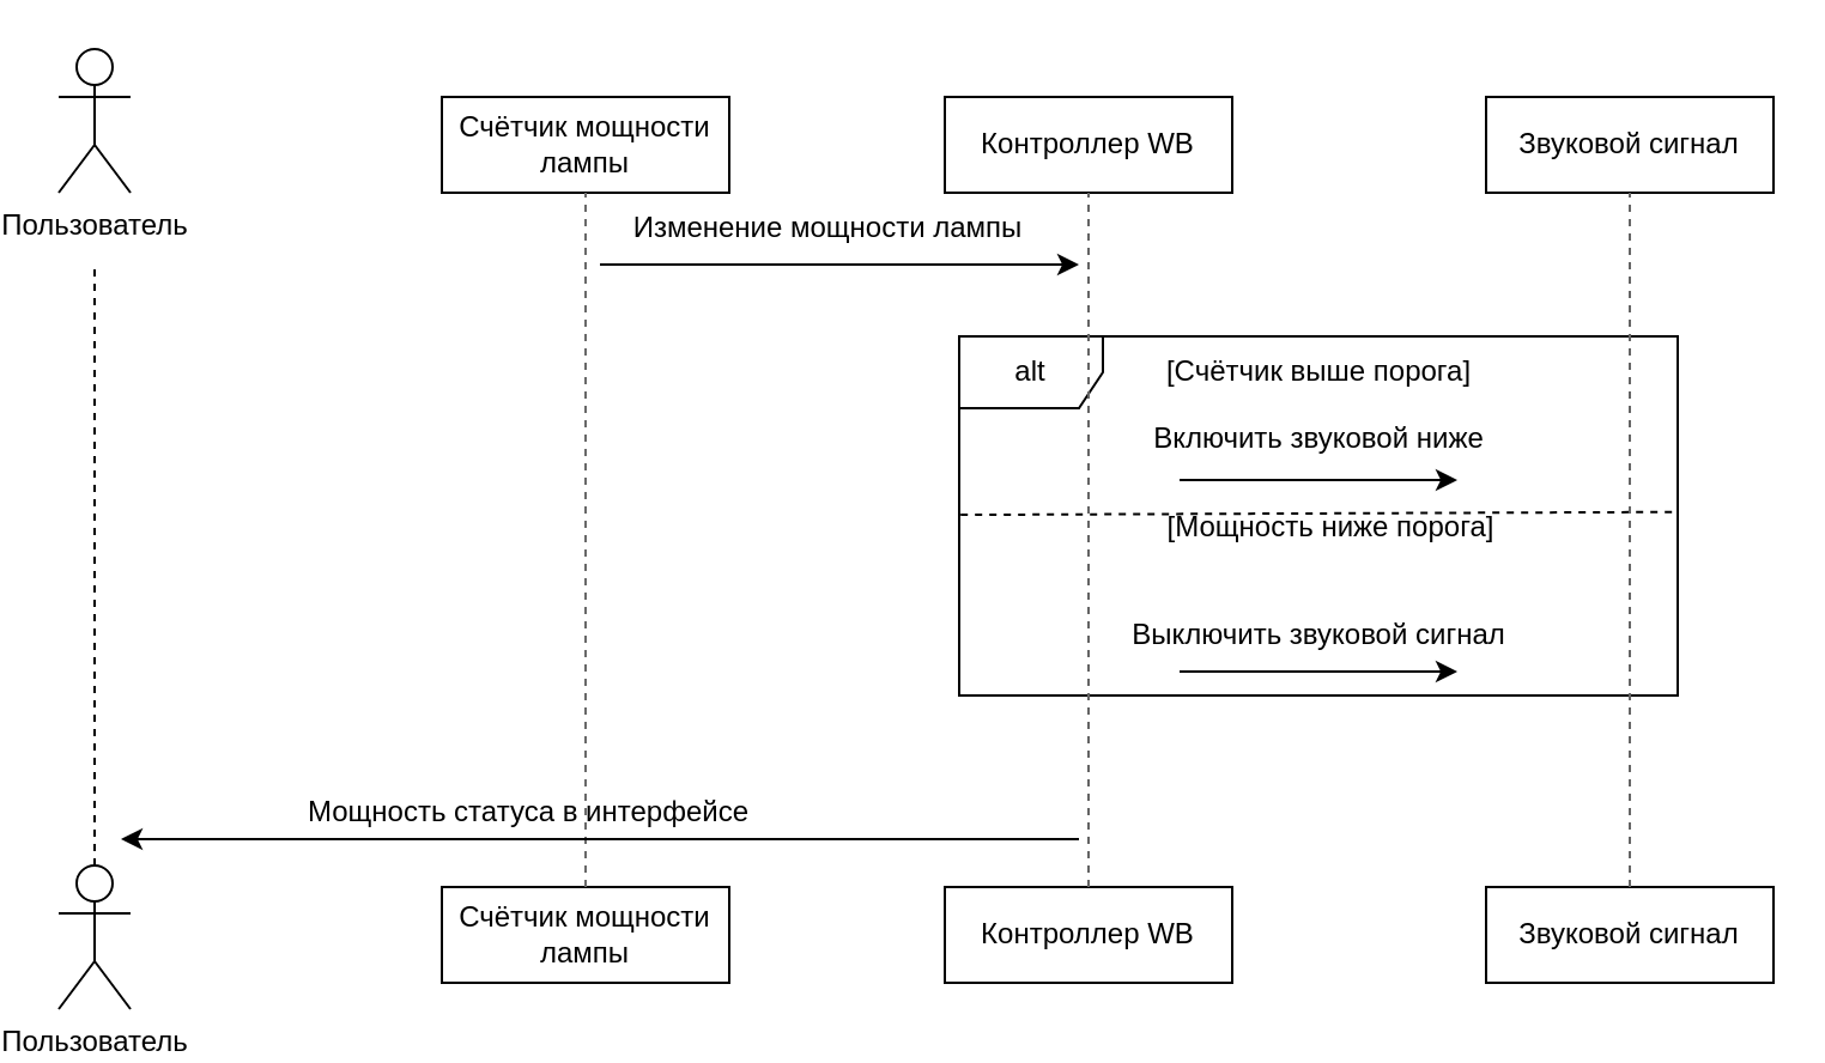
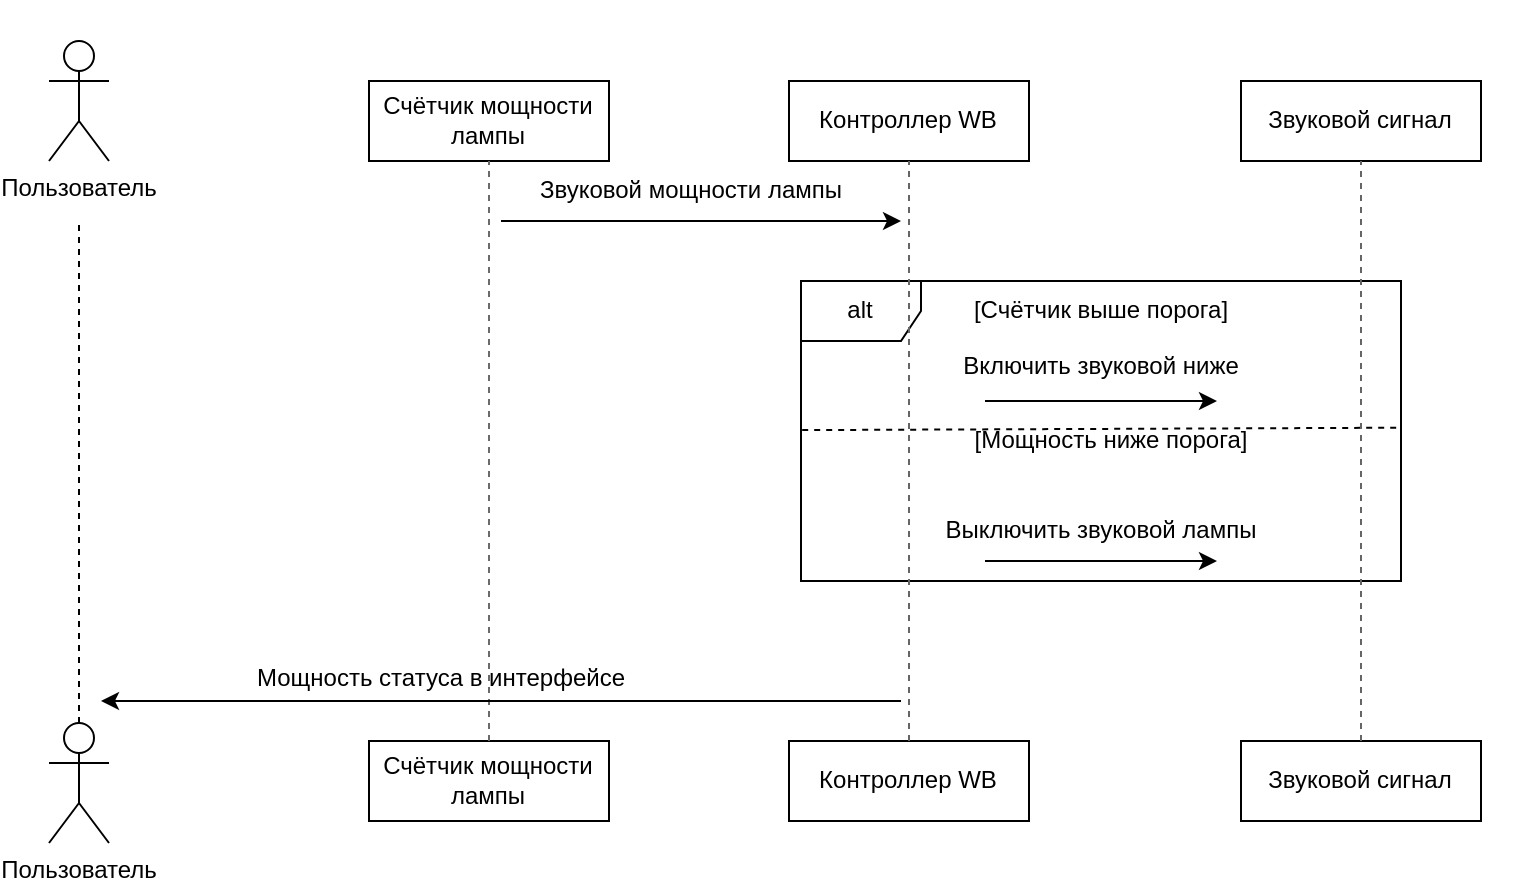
  <mxCell id="0" />
  <mxCell id="1" parent="0" />
  <mxCell id="2" value="&lt;div&gt;Пользователь&lt;/div&gt;&lt;div&gt;&lt;br&gt;&lt;/div&gt;" style="shape=umlActor;verticalLabelPosition=bottom;verticalAlign=top;html=1;" vertex="1" parent="1"><mxGeometry x="20" y="20" width="30" height="60" as="geometry" /></mxCell>
  <mxCell id="3" value="&lt;div&gt;Пользователь&lt;/div&gt;" style="shape=umlActor;verticalLabelPosition=bottom;verticalAlign=top;html=1;" vertex="1" parent="1"><mxGeometry x="20" y="361" width="30" height="60" as="geometry" /></mxCell>
  <mxCell id="4" value="" style="endArrow=none;dashed=1;html=1;rounded=0;exitX=0.5;exitY=0;exitDx=0;exitDy=0;exitPerimeter=0;" edge="1" parent="1" source="3"><mxGeometry width="50" height="50" relative="1" as="geometry"><mxPoint x="-80" y="220" as="sourcePoint" /><mxPoint x="35" y="110" as="targetPoint" /></mxGeometry></mxCell>
  <mxCell id="5" value="Счётчик мощности лампы" style="rounded=0;whiteSpace=wrap;html=1;" vertex="1" parent="1"><mxGeometry x="180" y="40" width="120" height="40" as="geometry" /></mxCell>
  <mxCell id="6" value="Контроллер WB" style="rounded=0;whiteSpace=wrap;html=1;" vertex="1" parent="1"><mxGeometry x="390" y="40" width="120" height="40" as="geometry" /></mxCell>
  <mxCell id="7" value="Звуковой сигнал" style="rounded=0;whiteSpace=wrap;html=1;" vertex="1" parent="1"><mxGeometry x="616" y="40" width="120" height="40" as="geometry" /></mxCell>
  <mxCell id="8" value="Счётчик мощности лампы" style="rounded=0;whiteSpace=wrap;html=1;" vertex="1" parent="1"><mxGeometry x="180" y="370" width="120" height="40" as="geometry" /></mxCell>
  <mxCell id="9" value="Контроллер WB" style="rounded=0;whiteSpace=wrap;html=1;" vertex="1" parent="1"><mxGeometry x="390" y="370" width="120" height="40" as="geometry" /></mxCell>
  <mxCell id="10" value="Звуковой сигнал" style="rounded=0;whiteSpace=wrap;html=1;" vertex="1" parent="1"><mxGeometry x="616" y="370" width="120" height="40" as="geometry" /></mxCell>
  <mxCell id="11" value="alt" style="shape=umlFrame;whiteSpace=wrap;html=1;pointerEvents=0;" vertex="1" parent="1"><mxGeometry x="396" y="140" width="300" height="150" as="geometry" /></mxCell>
  <mxCell id="12" value="" style="endArrow=none;dashed=1;html=1;rounded=0;exitX=0.002;exitY=0.497;exitDx=0;exitDy=0;exitPerimeter=0;entryX=1.002;entryY=0.489;entryDx=0;entryDy=0;entryPerimeter=0;" edge="1" parent="1" source="11" target="11"><mxGeometry width="50" height="50" relative="1" as="geometry"><mxPoint x="416" y="220" as="sourcePoint" /><mxPoint x="466" y="170" as="targetPoint" /></mxGeometry></mxCell>
  <mxCell id="13" value="[Счётчик выше порога]" style="text;html=1;align=center;verticalAlign=middle;resizable=0;points=[];autosize=1;strokeColor=none;fillColor=none;" vertex="1" parent="1"><mxGeometry x="466" y="140" width="160" height="30" as="geometry" /></mxCell>
  <mxCell id="14" value="[Мощность ниже порога]" style="text;html=1;align=center;verticalAlign=middle;resizable=0;points=[];autosize=1;strokeColor=none;fillColor=none;" vertex="1" parent="1"><mxGeometry x="471" y="205" width="160" height="30" as="geometry" /></mxCell>
  <mxCell id="15" value="" style="endArrow=classic;html=1;rounded=0;" edge="1" parent="1"><mxGeometry width="50" height="50" relative="1" as="geometry"><mxPoint x="488" y="200" as="sourcePoint" /><mxPoint x="604" y="200" as="targetPoint" /></mxGeometry></mxCell>
  <mxCell id="16" value="" style="endArrow=classic;html=1;rounded=0;" edge="1" parent="1"><mxGeometry width="50" height="50" relative="1" as="geometry"><mxPoint x="488" y="280" as="sourcePoint" /><mxPoint x="604" y="280" as="targetPoint" /></mxGeometry></mxCell>
  <mxCell id="17" value="Включить звуковой ниже" style="text;html=1;align=center;verticalAlign=middle;resizable=0;points=[];autosize=1;strokeColor=none;fillColor=none;" vertex="1" parent="1"><mxGeometry x="461" y="168" width="170" height="30" as="geometry" /></mxCell>
- <mxCell id="18" value="Выключить звуковой сигнал" style="text;html=1;align=center;verticalAlign=middle;resizable=0;points=[];autosize=1;strokeColor=none;fillColor=none;" vertex="1" parent="1"><mxGeometry x="456" y="250" width="180" height="30" as="geometry" /></mxCell>
+ <mxCell id="18" value="Выключить звуковой лампы" style="text;html=1;align=center;verticalAlign=middle;resizable=0;points=[];autosize=1;strokeColor=none;fillColor=none;" vertex="1" parent="1"><mxGeometry x="456" y="250" width="180" height="30" as="geometry" /></mxCell>
  <mxCell id="19" value="" style="endArrow=none;dashed=1;html=1;rounded=0;exitX=0.5;exitY=0;exitDx=0;exitDy=0;entryX=0.5;entryY=1;entryDx=0;entryDy=0;strokeColor=#6A6A6A;" edge="1" parent="1" source="8" target="5"><mxGeometry width="50" height="50" relative="1" as="geometry"><mxPoint x="26" y="430" as="sourcePoint" /><mxPoint x="26" y="190" as="targetPoint" /></mxGeometry></mxCell>
  <mxCell id="20" value="" style="endArrow=none;dashed=1;html=1;rounded=0;exitX=0.5;exitY=0;exitDx=0;exitDy=0;entryX=0.5;entryY=1;entryDx=0;entryDy=0;strokeColor=#656565;" edge="1" parent="1" source="9" target="6"><mxGeometry width="50" height="50" relative="1" as="geometry"><mxPoint x="236" y="510" as="sourcePoint" /><mxPoint x="236" y="220" as="targetPoint" /></mxGeometry></mxCell>
  <mxCell id="21" value="" style="endArrow=none;dashed=1;html=1;rounded=0;exitX=0.5;exitY=0;exitDx=0;exitDy=0;entryX=0.5;entryY=1;entryDx=0;entryDy=0;strokeColor=#656565;" edge="1" parent="1" source="10" target="7"><mxGeometry width="50" height="50" relative="1" as="geometry"><mxPoint x="446" y="400" as="sourcePoint" /><mxPoint x="446" y="110" as="targetPoint" /></mxGeometry></mxCell>
  <mxCell id="22" value="" style="endArrow=classic;html=1;rounded=0;" edge="1" parent="1"><mxGeometry width="50" height="50" relative="1" as="geometry"><mxPoint x="246" y="110" as="sourcePoint" /><mxPoint x="446" y="110" as="targetPoint" /></mxGeometry></mxCell>
- <mxCell id="23" value="Изменение мощности лампы" style="text;html=1;align=center;verticalAlign=middle;resizable=0;points=[];autosize=1;strokeColor=none;fillColor=none;" vertex="1" parent="1"><mxGeometry x="246" y="80" width="190" height="30" as="geometry" /></mxCell>
+ <mxCell id="23" value="Звуковой мощности лампы" style="text;html=1;align=center;verticalAlign=middle;resizable=0;points=[];autosize=1;strokeColor=none;fillColor=none;" vertex="1" parent="1"><mxGeometry x="246" y="80" width="190" height="30" as="geometry" /></mxCell>
  <mxCell id="24" value="" style="endArrow=classic;html=1;rounded=0;" edge="1" parent="1"><mxGeometry width="50" height="50" relative="1" as="geometry"><mxPoint x="446" y="350" as="sourcePoint" /><mxPoint x="46" y="350" as="targetPoint" /></mxGeometry></mxCell>
  <mxCell id="25" value="&lt;div&gt;Мощность статуса в интерфейсе&lt;/div&gt;" style="text;html=1;align=center;verticalAlign=middle;resizable=0;points=[];autosize=1;strokeColor=none;fillColor=none;" vertex="1" parent="1"><mxGeometry x="106" y="324" width="220" height="30" as="geometry" /></mxCell>
